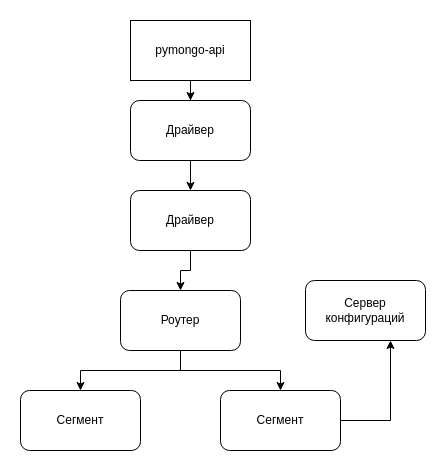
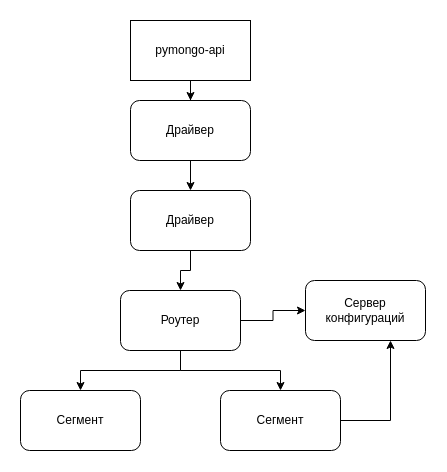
  <mxCell id="0" />
  <mxCell id="1" parent="0" />
  <mxCell id="2" value="pymongo-api" style="whiteSpace=wrap;html=1;rounded=0;" parent="1" vertex="1"><mxGeometry x="130" y="20" width="120" height="60" as="geometry" /></mxCell>
  <mxCell id="3" style="edgeStyle=orthogonalEdgeStyle;rounded=0;orthogonalLoop=1;jettySize=auto;html=1;" parent="1" source="2" target="5" edge="1"><mxGeometry relative="1" as="geometry"><mxPoint x="190" y="210" as="targetPoint" /></mxGeometry></mxCell>
  <mxCell id="4" style="edgeStyle=orthogonalEdgeStyle;rounded=0;orthogonalLoop=1;jettySize=auto;html=1;" edge="1" parent="1" source="5" target="7"><mxGeometry relative="1" as="geometry" /></mxCell>
  <mxCell id="5" value="Драйвер" style="rounded=1;whiteSpace=wrap;html=1;" vertex="1" parent="1"><mxGeometry x="130" y="100" width="120" height="60" as="geometry" /></mxCell>
  <mxCell id="6" value="" style="edgeStyle=orthogonalEdgeStyle;rounded=0;orthogonalLoop=1;jettySize=auto;html=1;" edge="1" parent="1" source="7" target="11"><mxGeometry relative="1" as="geometry" /></mxCell>
  <mxCell id="7" value="Драйвер" style="rounded=1;whiteSpace=wrap;html=1;" vertex="1" parent="1"><mxGeometry x="130" y="190" width="120" height="60" as="geometry" /></mxCell>
  <mxCell id="8" value="" style="edgeStyle=orthogonalEdgeStyle;rounded=0;orthogonalLoop=1;jettySize=auto;html=1;" edge="1" parent="1" source="11" target="12"><mxGeometry relative="1" as="geometry" /></mxCell>
  <mxCell id="9" value="" style="edgeStyle=orthogonalEdgeStyle;rounded=0;orthogonalLoop=1;jettySize=auto;html=1;" edge="1" parent="1" source="11" target="14"><mxGeometry relative="1" as="geometry" /></mxCell>
+ <mxCell id="10" value="" style="edgeStyle=orthogonalEdgeStyle;rounded=0;orthogonalLoop=1;jettySize=auto;html=1;" edge="1" parent="1" source="11" target="15"><mxGeometry relative="1" as="geometry" /></mxCell>
  <mxCell id="11" value="Роутер" style="whiteSpace=wrap;html=1;rounded=1;" vertex="1" parent="1"><mxGeometry x="120" y="290" width="120" height="60" as="geometry" /></mxCell>
  <mxCell id="12" value="Сегмент" style="whiteSpace=wrap;html=1;rounded=1;" vertex="1" parent="1"><mxGeometry x="20" y="390" width="120" height="60" as="geometry" /></mxCell>
  <mxCell id="13" style="edgeStyle=orthogonalEdgeStyle;rounded=0;orthogonalLoop=1;jettySize=auto;html=1;" edge="1" parent="1" source="14" target="15"><mxGeometry relative="1" as="geometry"><Array as="points"><mxPoint x="390" y="420" /></Array></mxGeometry></mxCell>
  <mxCell id="14" value="Сегмент" style="whiteSpace=wrap;html=1;rounded=1;" vertex="1" parent="1"><mxGeometry x="220" y="390" width="120" height="60" as="geometry" /></mxCell>
  <mxCell id="15" value="Сервер конфигураций" style="whiteSpace=wrap;html=1;rounded=1;" vertex="1" parent="1"><mxGeometry x="305" y="280" width="120" height="60" as="geometry" /></mxCell>
